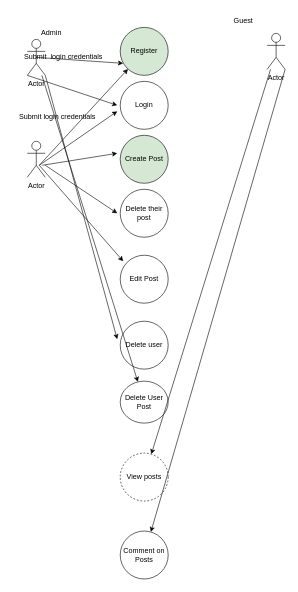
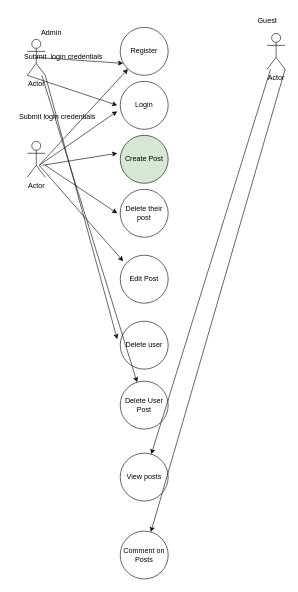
  <mxCell id="0" />
  <mxCell id="1" parent="0" />
  <mxCell id="2" value="Actor" style="shape=umlActor;verticalLabelPosition=bottom;verticalAlign=top;html=1;outlineConnect=0;" vertex="1" parent="1"><mxGeometry x="45" y="65" width="30" height="60" as="geometry" /></mxCell>
  <mxCell id="3" value="Admin" style="text;html=1;align=center;verticalAlign=middle;resizable=0;points=[];autosize=1;strokeColor=none;fillColor=none;" vertex="1" parent="1"><mxGeometry x="55" y="40" width="60" height="30" as="geometry" /></mxCell>
- <mxCell id="4" value="Register" style="ellipse;whiteSpace=wrap;html=1;aspect=fixed;fillColor=#d5e8d4;" vertex="1" parent="1"><mxGeometry x="200" y="45" width="80" height="80" as="geometry" /></mxCell>
+ <mxCell id="4" value="Register" style="ellipse;whiteSpace=wrap;html=1;aspect=fixed;" vertex="1" parent="1"><mxGeometry x="200" y="45" width="80" height="80" as="geometry" /></mxCell>
  <mxCell id="5" value="Actor" style="shape=umlActor;verticalLabelPosition=bottom;verticalAlign=top;html=1;outlineConnect=0;" vertex="1" parent="1"><mxGeometry x="45" y="235" width="30" height="60" as="geometry" /></mxCell>
  <mxCell id="6" value="Actor" style="shape=umlActor;verticalLabelPosition=bottom;verticalAlign=top;html=1;outlineConnect=0;" vertex="1" parent="1"><mxGeometry x="445" y="55" width="30" height="60" as="geometry" /></mxCell>
  <mxCell id="7" value="Create Post" style="ellipse;whiteSpace=wrap;html=1;aspect=fixed;fillColor=#d5e8d4;" vertex="1" parent="1"><mxGeometry x="200" y="225" width="80" height="80" as="geometry" /></mxCell>
  <mxCell id="8" value="Delete their post" style="ellipse;whiteSpace=wrap;html=1;aspect=fixed;" vertex="1" parent="1"><mxGeometry x="200" y="315" width="80" height="80" as="geometry" /></mxCell>
  <mxCell id="9" value="Edit Post" style="ellipse;whiteSpace=wrap;html=1;aspect=fixed;" vertex="1" parent="1"><mxGeometry x="200" y="425" width="80" height="80" as="geometry" /></mxCell>
  <mxCell id="10" value="Delete user" style="ellipse;whiteSpace=wrap;html=1;aspect=fixed;" vertex="1" parent="1"><mxGeometry x="200" y="535" width="80" height="80" as="geometry" /></mxCell>
- <mxCell id="11" value="Delete User Post" style="ellipse;whiteSpace=wrap;html=1;aspect=fixed;" vertex="1" parent="1"><mxGeometry x="200" y="635" width="80" height="70" as="geometry" /></mxCell>
+ <mxCell id="11" value="Delete User Post" style="ellipse;whiteSpace=wrap;html=1;aspect=fixed;" vertex="1" parent="1"><mxGeometry x="200" y="635" width="80" height="80" as="geometry" /></mxCell>
  <mxCell id="12" value="" style="endArrow=classic;html=1;rounded=0;" edge="1" parent="1" target="4"><mxGeometry width="50" height="50" relative="1" as="geometry"><mxPoint x="65" y="275" as="sourcePoint" /><mxPoint x="115" y="225" as="targetPoint" /></mxGeometry></mxCell>
  <mxCell id="13" value="" style="endArrow=classic;html=1;rounded=0;exitX=0.5;exitY=0.5;exitDx=0;exitDy=0;exitPerimeter=0;" edge="1" parent="1" source="2"><mxGeometry width="50" height="50" relative="1" as="geometry"><mxPoint x="155" y="155" as="sourcePoint" /><mxPoint x="205" y="105" as="targetPoint" /></mxGeometry></mxCell>
  <mxCell id="14" value="Submit login credentials" style="text;html=1;align=center;verticalAlign=middle;resizable=0;points=[];autosize=1;strokeColor=none;fillColor=none;" vertex="1" parent="1"><mxGeometry x="20" y="180" width="150" height="30" as="geometry" /></mxCell>
  <mxCell id="15" value="Submit&amp;nbsp; login credentials" style="text;html=1;align=center;verticalAlign=middle;resizable=0;points=[];autosize=1;strokeColor=none;fillColor=none;" vertex="1" parent="1"><mxGeometry x="30" y="80" width="150" height="30" as="geometry" /></mxCell>
  <mxCell id="16" value="" style="endArrow=classic;html=1;rounded=0;" edge="1" parent="1"><mxGeometry width="50" height="50" relative="1" as="geometry"><mxPoint x="70" y="275" as="sourcePoint" /><mxPoint x="195" y="255" as="targetPoint" /></mxGeometry></mxCell>
  <mxCell id="17" value="" style="endArrow=classic;html=1;rounded=0;" edge="1" parent="1" source="5"><mxGeometry width="50" height="50" relative="1" as="geometry"><mxPoint x="145" y="405" as="sourcePoint" /><mxPoint x="195" y="355" as="targetPoint" /></mxGeometry></mxCell>
  <mxCell id="18" value="" style="endArrow=classic;html=1;rounded=0;" edge="1" parent="1"><mxGeometry width="50" height="50" relative="1" as="geometry"><mxPoint x="65" y="275" as="sourcePoint" /><mxPoint x="205" y="435" as="targetPoint" /></mxGeometry></mxCell>
- <mxCell id="19" value="View posts" style="ellipse;whiteSpace=wrap;html=1;aspect=fixed;dashed=1;" vertex="1" parent="1"><mxGeometry x="200" y="755" width="80" height="80" as="geometry" /></mxCell>
+ <mxCell id="19" value="View posts" style="ellipse;whiteSpace=wrap;html=1;aspect=fixed;" vertex="1" parent="1"><mxGeometry x="200" y="755" width="80" height="80" as="geometry" /></mxCell>
  <mxCell id="20" value="Login" style="ellipse;whiteSpace=wrap;html=1;aspect=fixed;" vertex="1" parent="1"><mxGeometry x="200" y="135" width="80" height="80" as="geometry" /></mxCell>
  <mxCell id="21" value="" style="endArrow=classic;html=1;rounded=0;" edge="1" parent="1"><mxGeometry width="50" height="50" relative="1" as="geometry"><mxPoint x="65" y="275" as="sourcePoint" /><mxPoint x="195" y="185" as="targetPoint" /></mxGeometry></mxCell>
  <mxCell id="22" value="" style="endArrow=classic;html=1;rounded=0;exitX=0;exitY=1;exitDx=0;exitDy=0;exitPerimeter=0;" edge="1" parent="1" source="2"><mxGeometry width="50" height="50" relative="1" as="geometry"><mxPoint x="95" y="175" as="sourcePoint" /><mxPoint x="195" y="175" as="targetPoint" /></mxGeometry></mxCell>
  <mxCell id="23" value="" style="endArrow=classic;html=1;rounded=0;exitX=1;exitY=1;exitDx=0;exitDy=0;exitPerimeter=0;" edge="1" parent="1" source="2"><mxGeometry width="50" height="50" relative="1" as="geometry"><mxPoint x="85" y="175" as="sourcePoint" /><mxPoint x="195" y="565" as="targetPoint" /></mxGeometry></mxCell>
  <mxCell id="24" value="" style="endArrow=classic;html=1;rounded=0;" edge="1" parent="1" source="2" target="11"><mxGeometry width="50" height="50" relative="1" as="geometry"><mxPoint x="95" y="465" as="sourcePoint" /><mxPoint x="55" y="705" as="targetPoint" /></mxGeometry></mxCell>
  <mxCell id="25" value="" style="endArrow=classic;html=1;rounded=0;" edge="1" parent="1" source="6" target="19"><mxGeometry width="50" height="50" relative="1" as="geometry"><mxPoint x="305" y="795" as="sourcePoint" /><mxPoint x="355" y="745" as="targetPoint" /></mxGeometry></mxCell>
- <mxCell id="26" value="Guest" style="text;html=1;align=center;verticalAlign=middle;resizable=0;points=[];autosize=1;strokeColor=none;fillColor=none;" vertex="1" parent="1"><mxGeometry x="375" y="20" width="60" height="30" as="geometry" /></mxCell>
+ <mxCell id="26" value="Guest" style="text;html=1;align=center;verticalAlign=middle;resizable=0;points=[];autosize=1;strokeColor=none;fillColor=none;" vertex="1" parent="1"><mxGeometry x="415" y="20" width="60" height="30" as="geometry" /></mxCell>
  <mxCell id="27" value="Comment on Posts" style="ellipse;whiteSpace=wrap;html=1;aspect=fixed;" vertex="1" parent="1"><mxGeometry x="200" y="885" width="80" height="80" as="geometry" /></mxCell>
  <mxCell id="28" value="" style="endArrow=classic;html=1;rounded=0;exitX=1;exitY=1;exitDx=0;exitDy=0;exitPerimeter=0;" edge="1" parent="1" source="6" target="27"><mxGeometry width="50" height="50" relative="1" as="geometry"><mxPoint x="450" y="505" as="sourcePoint" /><mxPoint x="280" y="825" as="targetPoint" /></mxGeometry></mxCell>
